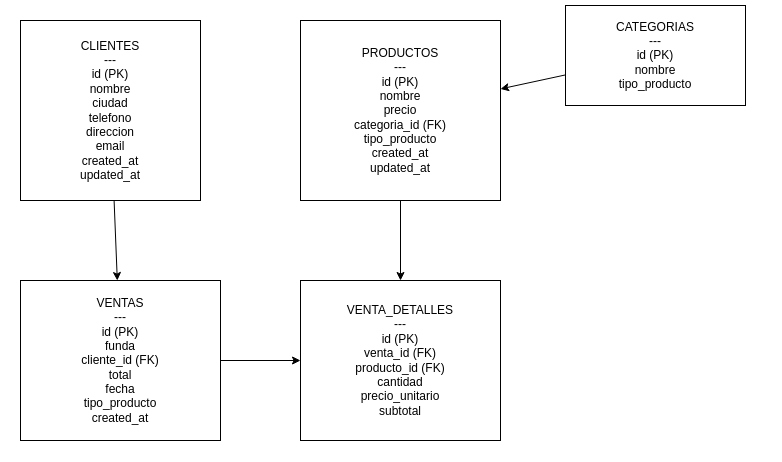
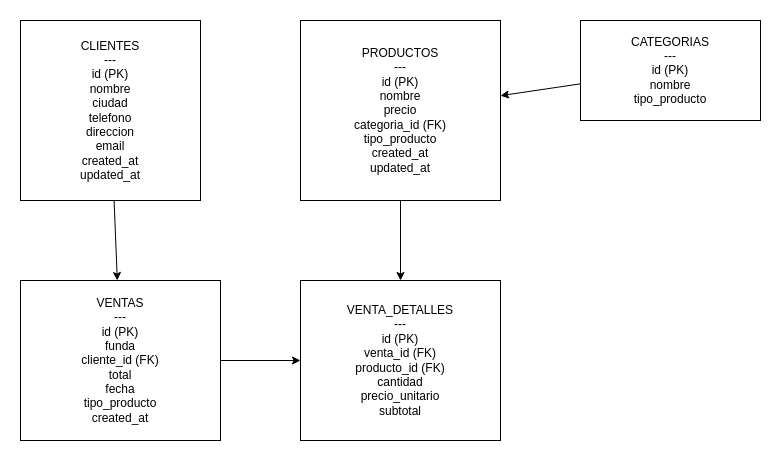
  <mxCell id="0" />
  <mxCell id="1" parent="0" />
  <mxCell id="2" value="CLIENTES&#10;---&#10;id (PK)&#10;nombre&#10;ciudad&#10;telefono&#10;direccion&#10;email&#10;created_at&#10;updated_at" style="shape=rectangle;whiteSpace=wrap;html=1;" vertex="1" parent="1"><mxGeometry x="20" y="20" width="180" height="180" as="geometry" /></mxCell>
  <mxCell id="3" value="PRODUCTOS&#10;---&#10;id (PK)&#10;nombre&#10;precio&#10;categoria_id (FK)&#10;tipo_producto&#10;created_at&#10;updated_at" style="shape=rectangle;whiteSpace=wrap;html=1;" vertex="1" parent="1"><mxGeometry x="300" y="20" width="200" height="180" as="geometry" /></mxCell>
- <mxCell id="4" value="CATEGORIAS&#10;---&#10;id (PK)&#10;nombre&#10;tipo_producto" style="shape=rectangle;whiteSpace=wrap;html=1;" vertex="1" parent="1"><mxGeometry x="565" y="5" width="180" height="100" as="geometry" /></mxCell>
+ <mxCell id="4" value="CATEGORIAS&#10;---&#10;id (PK)&#10;nombre&#10;tipo_producto" style="shape=rectangle;whiteSpace=wrap;html=1;" vertex="1" parent="1"><mxGeometry x="580" y="20" width="180" height="100" as="geometry" /></mxCell>
  <mxCell id="5" value="VENTAS&#10;---&#10;id (PK)&#10;funda&#10;cliente_id (FK)&#10;total&#10;fecha&#10;tipo_producto&#10;created_at" style="shape=rectangle;whiteSpace=wrap;html=1;" vertex="1" parent="1"><mxGeometry x="20" y="280" width="200" height="160" as="geometry" /></mxCell>
  <mxCell id="6" value="VENTA_DETALLES&#10;---&#10;id (PK)&#10;venta_id (FK)&#10;producto_id (FK)&#10;cantidad&#10;precio_unitario&#10;subtotal" style="shape=rectangle;whiteSpace=wrap;html=1;" vertex="1" parent="1"><mxGeometry x="300" y="280" width="200" height="160" as="geometry" /></mxCell>
  <mxCell id="7" edge="1" parent="1" source="2" target="5"><mxGeometry relative="1" as="geometry" /></mxCell>
  <mxCell id="8" edge="1" parent="1" source="5" target="6"><mxGeometry relative="1" as="geometry" /></mxCell>
  <mxCell id="9" edge="1" parent="1" source="3" target="6"><mxGeometry relative="1" as="geometry" /></mxCell>
  <mxCell id="10" edge="1" parent="1" source="4" target="3"><mxGeometry relative="1" as="geometry" /></mxCell>
